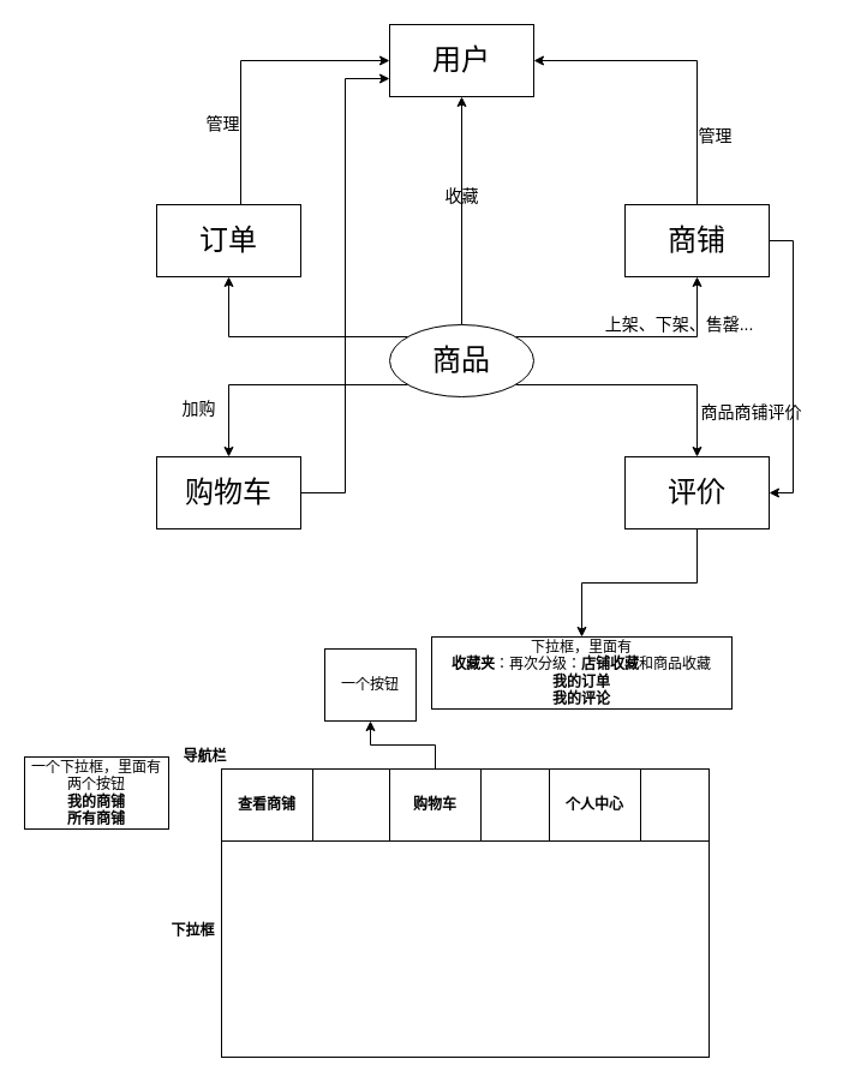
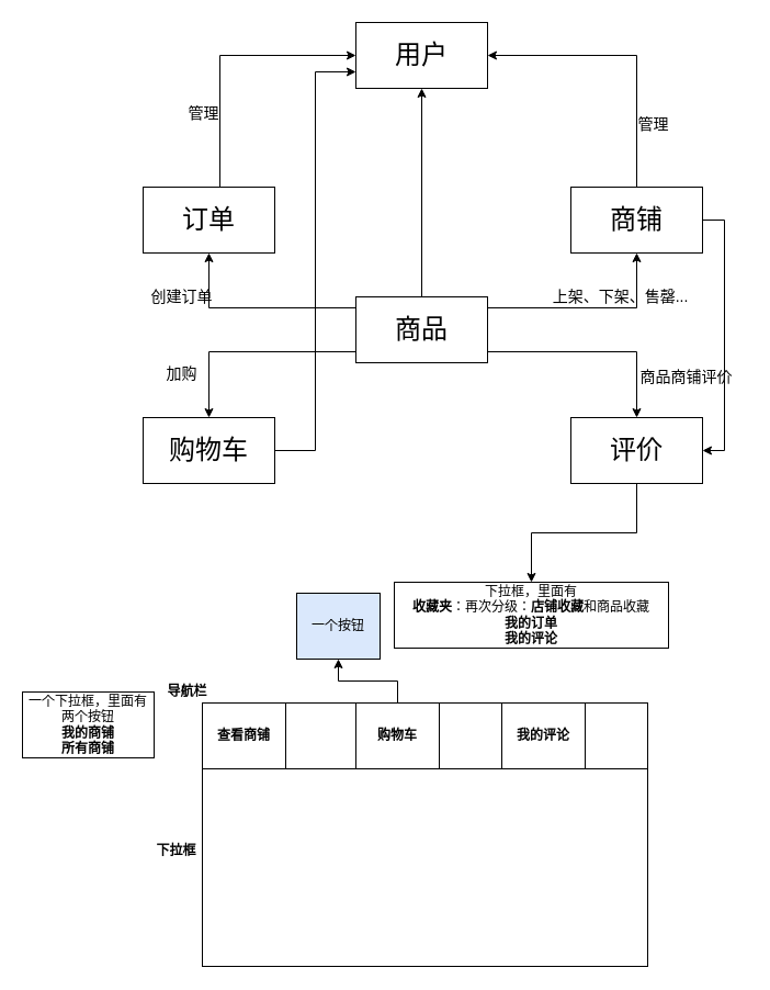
  <mxCell id="0" />
  <mxCell id="1" parent="0" />
  <mxCell id="2" style="edgeStyle=orthogonalEdgeStyle;rounded=0;orthogonalLoop=1;jettySize=auto;html=1;entryX=0.5;entryY=1;entryDx=0;entryDy=0;fontSize=24;" parent="1" source="7" target="17" edge="1"><mxGeometry relative="1" as="geometry" /></mxCell>
  <mxCell id="3" style="edgeStyle=orthogonalEdgeStyle;rounded=0;orthogonalLoop=1;jettySize=auto;html=1;fontSize=24;" parent="1" source="7" target="11" edge="1"><mxGeometry relative="1" as="geometry"><Array as="points"><mxPoint x="190" y="320" /></Array></mxGeometry></mxCell>
  <mxCell id="4" style="edgeStyle=orthogonalEdgeStyle;rounded=0;orthogonalLoop=1;jettySize=auto;html=1;entryX=0.5;entryY=0;entryDx=0;entryDy=0;fontSize=24;" parent="1" source="7" target="16" edge="1"><mxGeometry relative="1" as="geometry"><Array as="points"><mxPoint x="580" y="320" /></Array></mxGeometry></mxCell>
  <mxCell id="5" style="edgeStyle=orthogonalEdgeStyle;rounded=0;orthogonalLoop=1;jettySize=auto;html=1;entryX=0.5;entryY=1;entryDx=0;entryDy=0;fontSize=24;" parent="1" source="7" target="9" edge="1"><mxGeometry relative="1" as="geometry"><Array as="points"><mxPoint x="190" y="280" /></Array></mxGeometry></mxCell>
  <mxCell id="6" style="edgeStyle=orthogonalEdgeStyle;rounded=0;orthogonalLoop=1;jettySize=auto;html=1;entryX=0.5;entryY=1;entryDx=0;entryDy=0;fontSize=24;" parent="1" source="7" target="14" edge="1"><mxGeometry relative="1" as="geometry"><Array as="points"><mxPoint x="580" y="280" /></Array></mxGeometry></mxCell>
- <mxCell id="7" value="&lt;font style=&quot;font-size: 24px;&quot;&gt;商品&lt;/font&gt;" style="ellipse;whiteSpace=wrap;html=1;" parent="1" vertex="1"><mxGeometry x="324" y="270" width="120" height="60" as="geometry" /></mxCell>
+ <mxCell id="7" value="&lt;font style=&quot;font-size: 24px;&quot;&gt;商品&lt;/font&gt;" style="rounded=0;whiteSpace=wrap;html=1;" parent="1" vertex="1"><mxGeometry x="324" y="270" width="120" height="60" as="geometry" /></mxCell>
  <mxCell id="8" style="edgeStyle=orthogonalEdgeStyle;rounded=0;orthogonalLoop=1;jettySize=auto;html=1;entryX=0;entryY=0.5;entryDx=0;entryDy=0;fontSize=24;" parent="1" source="9" target="17" edge="1"><mxGeometry relative="1" as="geometry"><Array as="points"><mxPoint x="200" y="50" /></Array></mxGeometry></mxCell>
  <mxCell id="9" value="&lt;font style=&quot;font-size: 24px;&quot;&gt;订单&lt;/font&gt;" style="rounded=0;whiteSpace=wrap;html=1;" parent="1" vertex="1"><mxGeometry x="130" y="170" width="120" height="60" as="geometry" /></mxCell>
  <mxCell id="10" style="edgeStyle=orthogonalEdgeStyle;rounded=0;orthogonalLoop=1;jettySize=auto;html=1;entryX=0;entryY=0.75;entryDx=0;entryDy=0;fontSize=24;" parent="1" source="11" target="17" edge="1"><mxGeometry relative="1" as="geometry" /></mxCell>
  <mxCell id="11" value="&lt;font style=&quot;font-size: 24px;&quot;&gt;购物车&lt;/font&gt;" style="rounded=0;whiteSpace=wrap;html=1;" parent="1" vertex="1"><mxGeometry x="130" y="380" width="120" height="60" as="geometry" /></mxCell>
  <mxCell id="12" style="edgeStyle=orthogonalEdgeStyle;rounded=0;orthogonalLoop=1;jettySize=auto;html=1;entryX=1;entryY=0.5;entryDx=0;entryDy=0;fontSize=24;" parent="1" source="14" target="17" edge="1"><mxGeometry relative="1" as="geometry"><Array as="points"><mxPoint x="580" y="50" /></Array></mxGeometry></mxCell>
  <mxCell id="13" style="edgeStyle=orthogonalEdgeStyle;rounded=0;orthogonalLoop=1;jettySize=auto;html=1;entryX=1;entryY=0.5;entryDx=0;entryDy=0;fontSize=14;" parent="1" source="14" target="16" edge="1"><mxGeometry relative="1" as="geometry"><Array as="points"><mxPoint x="660" y="200" /><mxPoint x="660" y="410" /></Array></mxGeometry></mxCell>
  <mxCell id="14" value="&lt;font style=&quot;font-size: 24px;&quot;&gt;商铺&lt;/font&gt;" style="rounded=0;whiteSpace=wrap;html=1;" parent="1" vertex="1"><mxGeometry x="520" y="170" width="120" height="60" as="geometry" /></mxCell>
  <mxCell id="15" style="edgeStyle=orthogonalEdgeStyle;rounded=0;orthogonalLoop=1;jettySize=auto;html=1;fontSize=24;" parent="1" source="16" target="35" edge="1"><mxGeometry relative="1" as="geometry" /></mxCell>
  <mxCell id="16" value="&lt;font style=&quot;font-size: 24px;&quot;&gt;评价&lt;/font&gt;" style="rounded=0;whiteSpace=wrap;html=1;" parent="1" vertex="1"><mxGeometry x="520" y="380" width="120" height="60" as="geometry" /></mxCell>
  <mxCell id="17" value="&lt;font style=&quot;font-size: 24px;&quot;&gt;用户&lt;/font&gt;" style="rounded=0;whiteSpace=wrap;html=1;" parent="1" vertex="1"><mxGeometry x="324" y="20" width="120" height="60" as="geometry" /></mxCell>
- <mxCell id="18" value="&lt;font style=&quot;font-size: 14px;&quot;&gt;收藏&lt;/font&gt;" style="text;html=1;align=center;verticalAlign=middle;resizable=0;points=[];autosize=1;strokeColor=none;fillColor=none;fontSize=24;" parent="1" vertex="1"><mxGeometry x="359" y="140" width="50" height="40" as="geometry" /></mxCell>
  <mxCell id="19" value="&lt;font style=&quot;font-size: 14px;&quot;&gt;管理&lt;/font&gt;" style="text;html=1;align=center;verticalAlign=middle;resizable=0;points=[];autosize=1;strokeColor=none;fillColor=none;fontSize=24;" parent="1" vertex="1"><mxGeometry x="160" y="80" width="50" height="40" as="geometry" /></mxCell>
  <mxCell id="20" value="&lt;font style=&quot;font-size: 14px;&quot;&gt;管理&lt;/font&gt;" style="text;html=1;align=center;verticalAlign=middle;resizable=0;points=[];autosize=1;strokeColor=none;fillColor=none;fontSize=24;" parent="1" vertex="1"><mxGeometry x="570" y="90" width="50" height="40" as="geometry" /></mxCell>
  <mxCell id="21" value="&lt;font style=&quot;font-size: 14px;&quot;&gt;商品商铺评价&lt;/font&gt;" style="text;html=1;align=center;verticalAlign=middle;resizable=0;points=[];autosize=1;strokeColor=none;fillColor=none;fontSize=24;" parent="1" vertex="1"><mxGeometry x="570" y="320" width="110" height="40" as="geometry" /></mxCell>
  <mxCell id="22" value="加购" style="text;html=1;align=center;verticalAlign=middle;resizable=0;points=[];autosize=1;strokeColor=none;fillColor=none;fontSize=14;" parent="1" vertex="1"><mxGeometry x="140" y="325" width="50" height="30" as="geometry" /></mxCell>
  <mxCell id="23" value="上架、下架、售罄..." style="text;html=1;align=center;verticalAlign=middle;resizable=0;points=[];autosize=1;strokeColor=none;fillColor=none;fontSize=14;" parent="1" vertex="1"><mxGeometry x="490" y="255" width="150" height="30" as="geometry" /></mxCell>
+ <mxCell id="24" value="创建订单" style="text;html=1;align=center;verticalAlign=middle;resizable=0;points=[];autosize=1;strokeColor=none;fillColor=none;fontSize=14;" parent="1" vertex="1"><mxGeometry x="125" y="255" width="80" height="30" as="geometry" /></mxCell>
  <mxCell id="25" value="" style="rounded=0;whiteSpace=wrap;html=1;" vertex="1" parent="1"><mxGeometry x="184" y="640" width="406" height="240" as="geometry" /></mxCell>
  <mxCell id="26" value="" style="rounded=0;whiteSpace=wrap;html=1;" vertex="1" parent="1"><mxGeometry x="184" y="640" width="406" height="60" as="geometry" /></mxCell>
  <mxCell id="27" value="&lt;b&gt;导航栏&lt;/b&gt;" style="text;html=1;align=center;verticalAlign=middle;resizable=0;points=[];autosize=1;strokeColor=none;fillColor=none;" vertex="1" parent="1"><mxGeometry x="140" y="615" width="60" height="30" as="geometry" /></mxCell>
  <mxCell id="28" value="&lt;b&gt;下拉框&lt;/b&gt;" style="text;html=1;align=center;verticalAlign=middle;resizable=0;points=[];autosize=1;strokeColor=none;fillColor=none;" vertex="1" parent="1"><mxGeometry x="125" y="760" width="70" height="30" as="geometry" /></mxCell>
  <mxCell id="29" value="&lt;b&gt;查看商铺&lt;/b&gt;" style="rounded=0;whiteSpace=wrap;html=1;" vertex="1" parent="1"><mxGeometry x="184" y="640" width="76" height="60" as="geometry" /></mxCell>
  <mxCell id="30" value="一个下拉框，里面有两个按钮&lt;br&gt;&lt;b&gt;我的商铺&lt;/b&gt;&lt;br&gt;&lt;b&gt;所有商铺&lt;/b&gt;" style="whiteSpace=wrap;html=1;" vertex="1" parent="1"><mxGeometry x="20" y="630" width="120" height="60" as="geometry" /></mxCell>
  <mxCell id="31" value="" style="edgeStyle=orthogonalEdgeStyle;rounded=0;orthogonalLoop=1;jettySize=auto;html=1;" edge="1" parent="1" source="32" target="33"><mxGeometry relative="1" as="geometry" /></mxCell>
  <mxCell id="32" value="&lt;b&gt;购物车&lt;/b&gt;" style="rounded=0;whiteSpace=wrap;html=1;" vertex="1" parent="1"><mxGeometry x="324" y="640" width="76" height="60" as="geometry" /></mxCell>
- <mxCell id="33" value="一个按钮" style="rounded=0;whiteSpace=wrap;html=1;" vertex="1" parent="1"><mxGeometry x="270" y="540" width="76" height="60" as="geometry" /></mxCell>
- <mxCell id="34" value="&lt;b&gt;个人中心&lt;/b&gt;" style="rounded=0;whiteSpace=wrap;html=1;" vertex="1" parent="1"><mxGeometry x="457" y="640" width="76" height="60" as="geometry" /></mxCell>
+ <mxCell id="33" value="一个按钮" style="rounded=0;whiteSpace=wrap;html=1;fillColor=#dae8fc;" vertex="1" parent="1"><mxGeometry x="270" y="540" width="76" height="60" as="geometry" /></mxCell>
+ <mxCell id="34" value="&lt;b&gt;我的评论&lt;/b&gt;" style="rounded=0;whiteSpace=wrap;html=1;" vertex="1" parent="1"><mxGeometry x="457" y="640" width="76" height="60" as="geometry" /></mxCell>
  <mxCell id="35" value="下拉框，里面有&lt;br&gt;&lt;b&gt;收藏夹&lt;/b&gt;：再次分级：&lt;b&gt;店铺收藏&lt;/b&gt;和商品收藏&lt;br&gt;&lt;b&gt;我的订单&lt;/b&gt;&lt;br&gt;&lt;b&gt;我的评论&lt;/b&gt;" style="rounded=0;whiteSpace=wrap;html=1;" vertex="1" parent="1"><mxGeometry x="359" y="530" width="250" height="60" as="geometry" /></mxCell>
